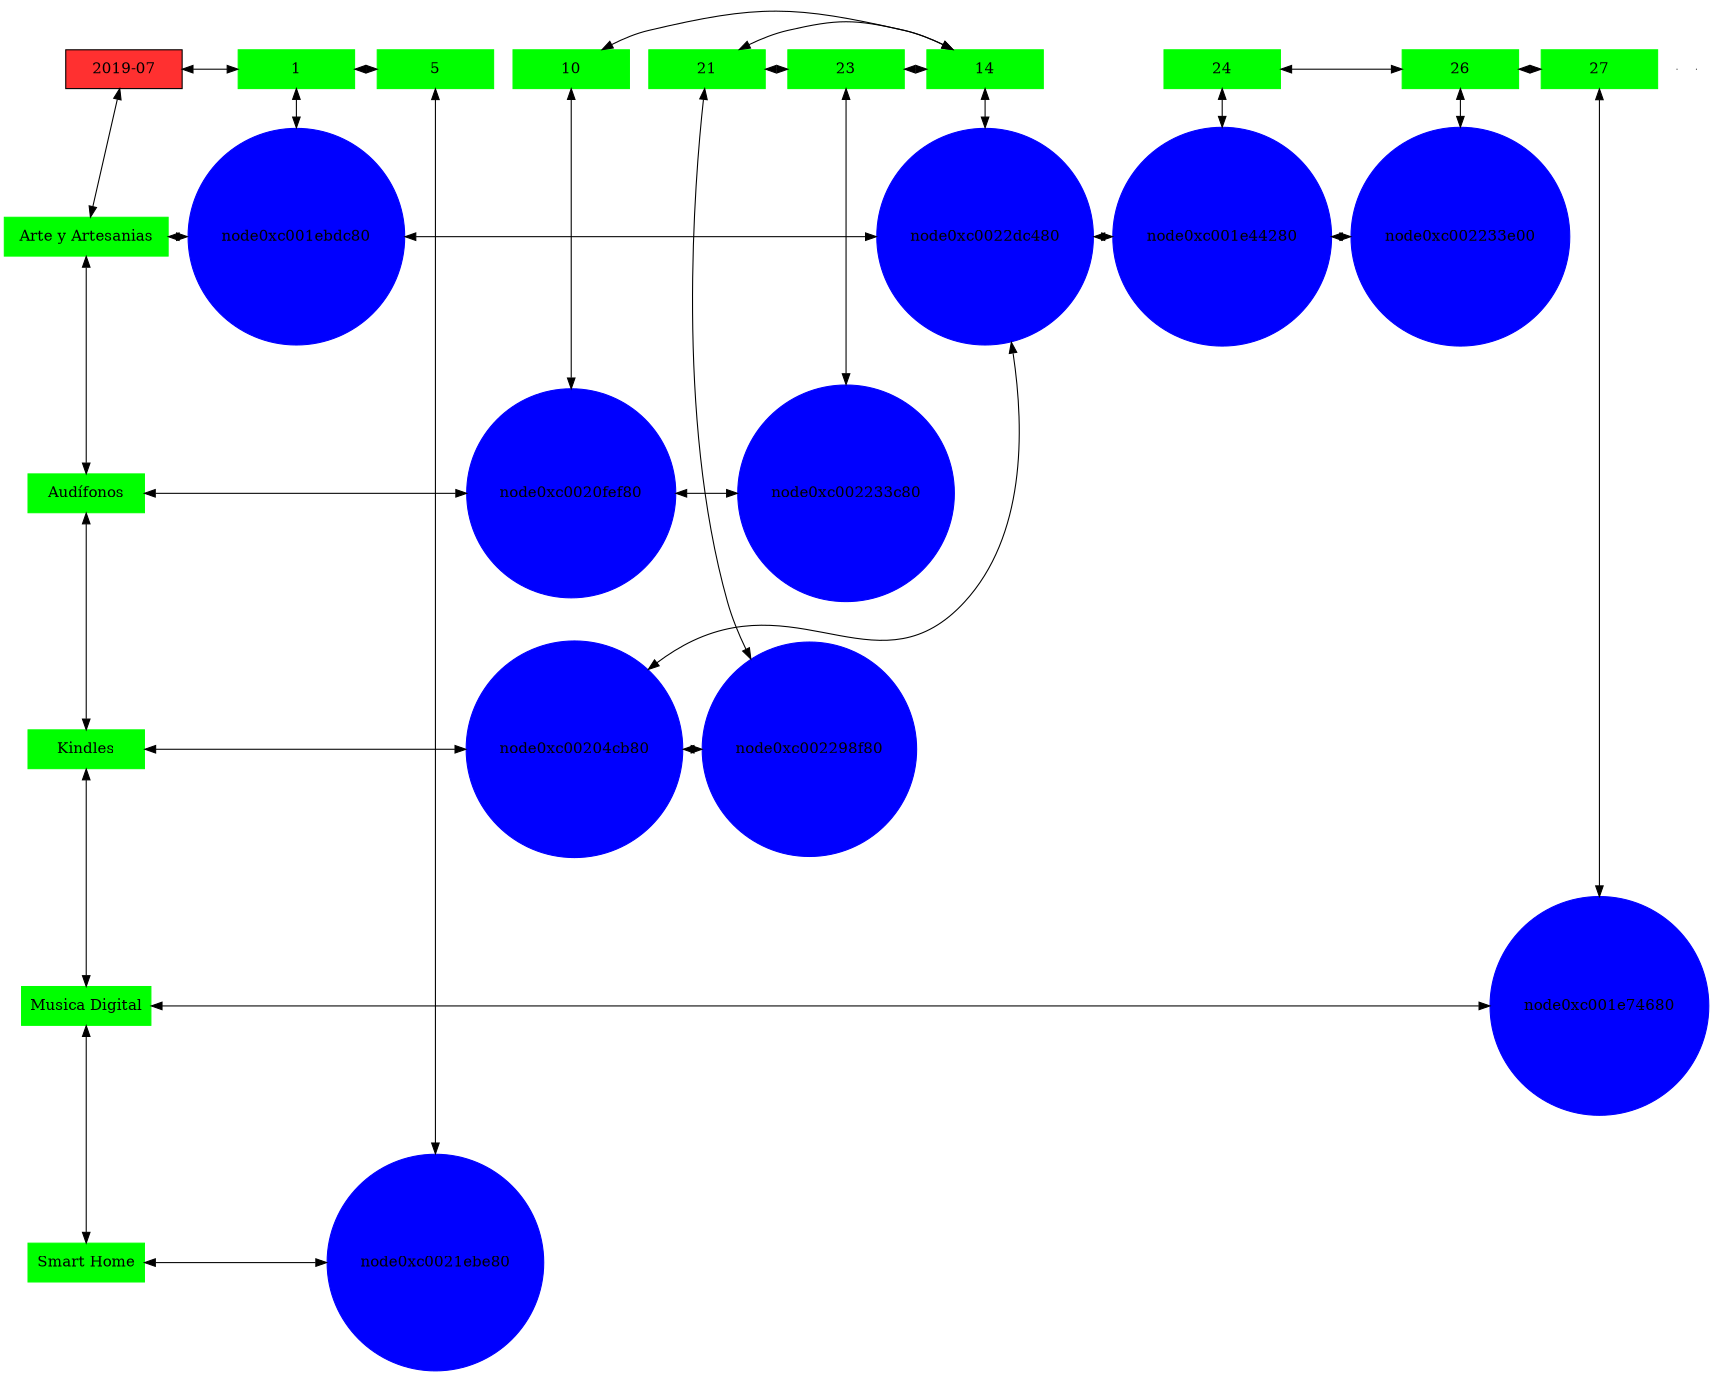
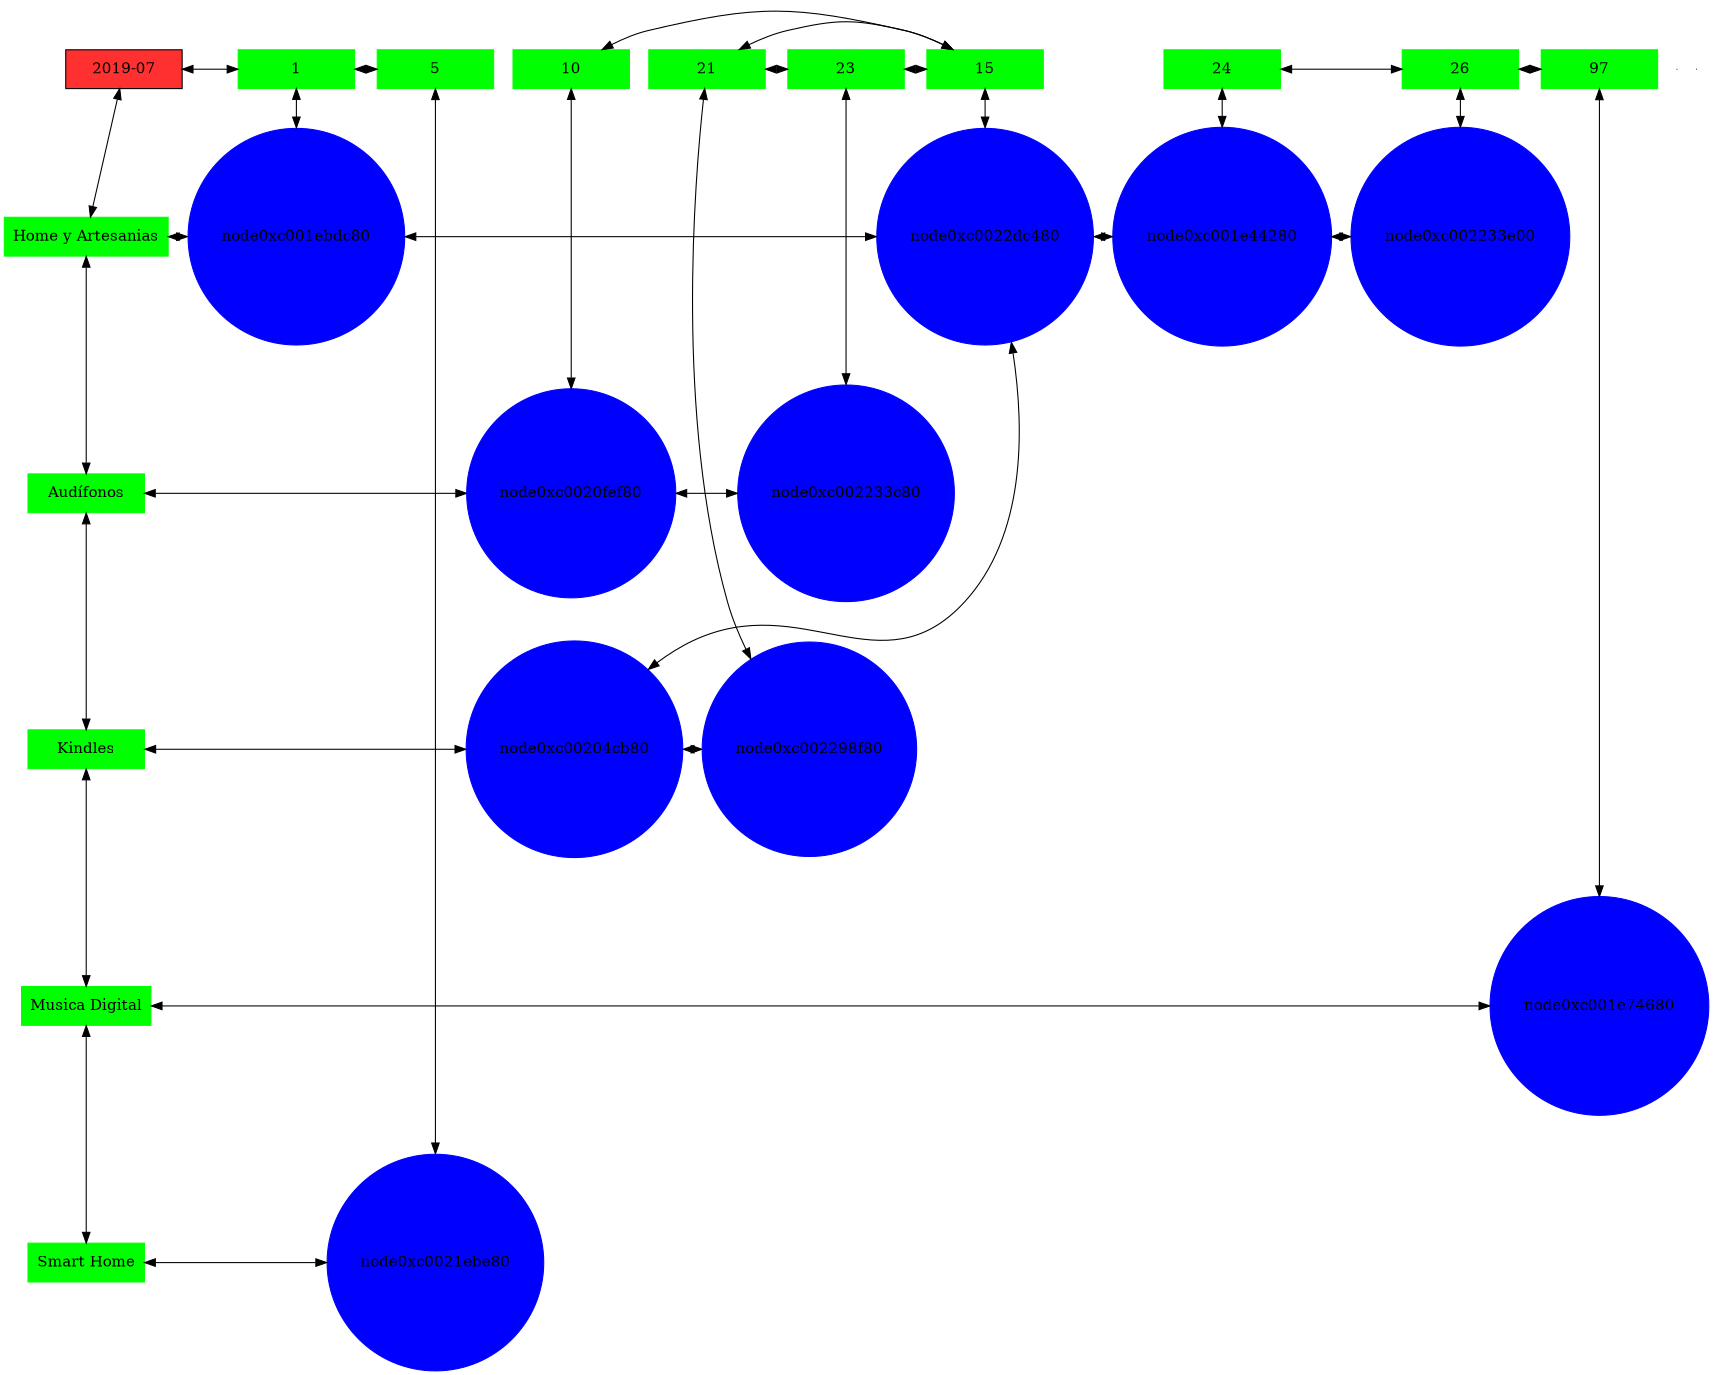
  digraph {
    node [group=1 shape=box style=filled color=green]
    edge [dir=both]
    n1 [fillcolor=firebrick1 label="2019-07" width=1.5 color=""]
    n2 [label=1 width=1.5]
    n3 [group=5 label=5 width=1.5]
    n4 [group=10 label=10 width=1.5]
-   n5 [group=14 label=14 width=1.5]
+   n5 [group=14 label=15 width=1.5]
    n6 [group=21 label=21 width=1.5]
    n7 [group=23 label=23 width=1.5]
    n8 [group=24 label=24 width=1.5]
    n9 [group=26 label=26 width=1.5]
-   n10 [group=27 label=27 width=1.5]
-   n11 [label="Arte y Artesanias" width=1.5]
+   n10 [group=27 label=97 width=1.5]
+   n11 [label="Home y Artesanias" width=1.5]
    node0xc001ebdc80 [color=blue shape=circle width=0.5]
    node0xc0022dc480 [color=blue group=14 shape=circle width=0.5]
    node0xc001e44280 [color=blue group=24 shape=circle width=0.5]
    node0xc002233e00 [color=blue group=26 shape=circle width=0.5]
    n16 [label="Audífonos" width=1.5]
    node0xc0020fef80 [color=blue group=10 shape=circle width=0.5]
    node0xc002233c80 [color=blue group=23 shape=circle width=0.5]
    n19 [label=Kindles width=1.5]
    node0xc00204cb80 [color=blue group=14 shape=circle width=0.5]
    node0xc002298f80 [color=blue group=21 shape=circle width=0.5]
    n22 [label="Musica Digital" width=1.5]
    node0xc001e74680 [color=blue group=27 shape=circle width=0.5]
    n24 [label="Smart Home" width=1.5]
    node0xc0021ebe80 [color=blue group=5 shape=circle width=0.5]
    e0 [shape=point width=0 group="" style="" color=""]
    e1 [shape=point width=0 group="" style="" color=""]
    subgraph sub_1 {
      rank=same
      n1
      n2
    }
    subgraph sub_2 {
      rank=same
      n2
      n3
    }
    subgraph sub_3 {
      rank=same
      n3
      n4
    }
    subgraph sub_4 {
      rank=same
      n4
      n5
    }
    subgraph sub_5 {
      rank=same
      n5
      n6
    }
    subgraph sub_6 {
      rank=same
      n6
      n7
    }
    subgraph sub_7 {
      rank=same
      n7
      n8
    }
    subgraph sub_8 {
      rank=same
      n8
      n9
    }
    subgraph sub_9 {
      rank=same
      n9
      n10
    }
    subgraph sub_10 {
      rank=same
      n11
      node0xc001ebdc80
    }
    subgraph sub_11 {
      rank=same
      node0xc001ebdc80
      node0xc0022dc480
    }
    subgraph sub_12 {
      rank=same
      node0xc0022dc480
      node0xc001e44280
    }
    subgraph sub_13 {
      rank=same
      node0xc001e44280
      node0xc002233e00
    }
    subgraph sub_14 {
      rank=same
      n16
      node0xc0020fef80
    }
    subgraph sub_15 {
      rank=same
      node0xc0020fef80
      node0xc002233c80
    }
    subgraph sub_16 {
      rank=same
      n19
      node0xc00204cb80
    }
    subgraph sub_17 {
      rank=same
      node0xc00204cb80
      node0xc002298f80
    }
    subgraph sub_18 {
      rank=same
      n22
      node0xc001e74680
    }
    subgraph sub_19 {
      rank=same
      n24
      node0xc0021ebe80
    }
    n1 -> n2
    n1 -> n11
    n2 -> n3
    n2 -> node0xc001ebdc80
    n3 -> node0xc0021ebe80
    n4 -> n5
    n4 -> node0xc0020fef80
    n5 -> n6
    n5 -> node0xc0022dc480
    n6 -> n7
    n6 -> node0xc002298f80
    n7 -> n5
    n7 -> node0xc002233c80
    n8 -> n9
    n8 -> node0xc001e44280
    n9 -> n10
    n9 -> node0xc002233e00
    n10 -> node0xc001e74680
    n11 -> node0xc001ebdc80
    n11 -> n16
    node0xc001ebdc80 -> node0xc0022dc480
    node0xc0022dc480 -> node0xc001e44280
    node0xc0022dc480 -> node0xc00204cb80
    node0xc001e44280 -> node0xc002233e00
    n16 -> node0xc0020fef80
    n16 -> n19
    node0xc0020fef80 -> node0xc002233c80
    n19 -> node0xc00204cb80
    n19 -> n22
    node0xc00204cb80 -> node0xc002298f80
    n22 -> node0xc001e74680
    n22 -> n24
    n24 -> node0xc0021ebe80
  }
